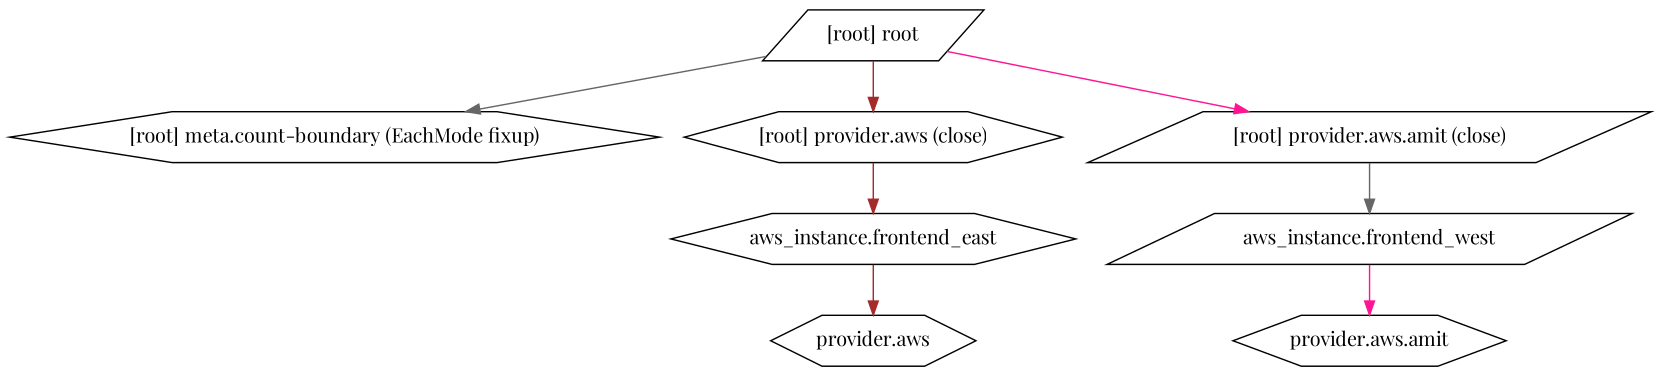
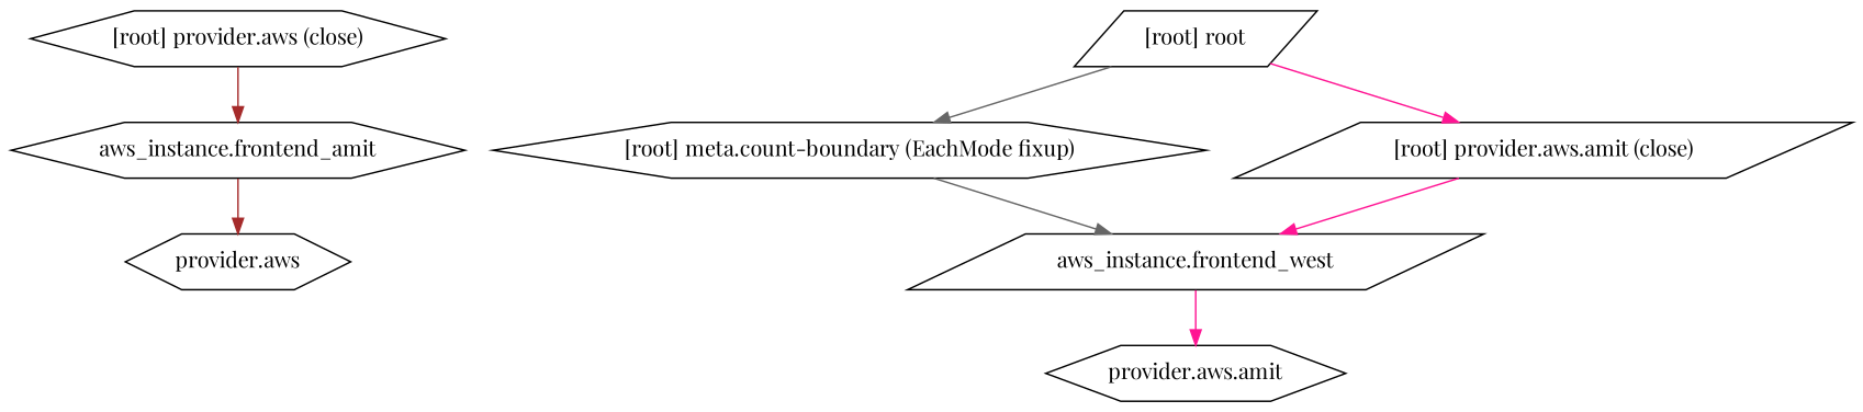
  digraph {
    compound=true
    fontname="Playfair Display"
    newrank=true
    node [fontname="Playfair Display" shape=hexagon]
    edge [color=brown fontname="Playfair Display"]
-   n1 [label="aws_instance.frontend_east"]
+   n1 [label="aws_instance.frontend_amit"]
    n2 [label="provider.aws"]
    n3 [label="aws_instance.frontend_west" shape=parallelogram]
    n4 [label="provider.aws.amit"]
    "[root] meta.count-boundary (EachMode fixup)"
    "[root] provider.aws (close)"
    "[root] provider.aws.amit (close)" [shape=parallelogram]
    "[root] root" [shape=parallelogram]
    subgraph sub_1 {
      n1
      n2
      n3
      n4
      "[root] meta.count-boundary (EachMode fixup)"
      "[root] provider.aws (close)"
      "[root] provider.aws.amit (close)"
      "[root] root"
    }
    n1 -> n2
    n3 -> n4 [color=deeppink]
+   "[root] meta.count-boundary (EachMode fixup)" -> n3 [color=gray40]
    "[root] provider.aws (close)" -> n1
-   "[root] provider.aws.amit (close)" -> n3 [color=gray40]
+   "[root] provider.aws.amit (close)" -> n3 [color=deeppink]
    "[root] root" -> "[root] meta.count-boundary (EachMode fixup)" [color=gray40]
-   "[root] root" -> "[root] provider.aws (close)"
    "[root] root" -> "[root] provider.aws.amit (close)" [color=deeppink]
  }
